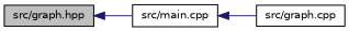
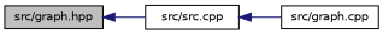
  digraph {
    rankdir=LR
    node [color=black fillcolor=white fontname=Helvetica fontsize=10 shape=record style=filled]
    edge [color=midnightblue dir=back fontname=Helvetica fontsize=10 labelfontname=Helvetica labelfontsize=10 style=solid]
    n1 [fillcolor=grey75 fontcolor=black height=0.2 label="src/graph.hpp" width=0.4]
-   n2 [height=0.2 label="src/main.cpp" width=0.4]
+   n2 [height=0.2 label="src/src.cpp" width=0.4]
    n3 [height=0.2 label="src/graph.cpp" width=0.4]
    n1 -> n2
    n2 -> n3
  }
